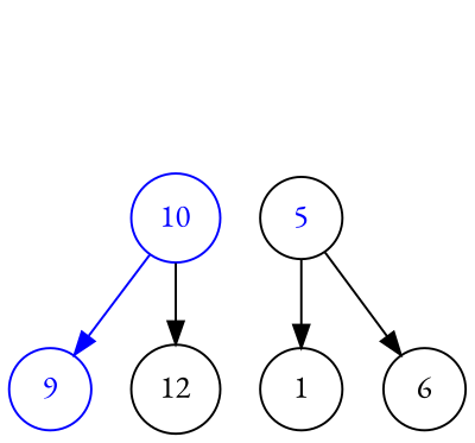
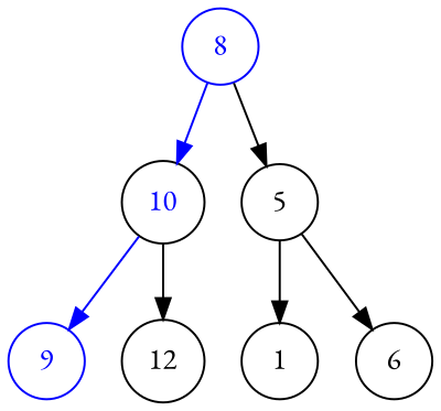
  digraph {
    fontname="EB Garamond"
    ordering=out
    node [fontname="EB Garamond" shape=circle]
    edge [fontname="EB Garamond"]
-   10 [color=blue fontcolor=blue]
-   5 [fontcolor=blue]
+   8 [color=blue fontcolor=blue]
+   10 [color=black fontcolor=blue]
+   5
    9 [color=blue fontcolor=blue]
    12
    n6 [label=1]
    6
+   8 -> 10 [color=blue]
+   8 -> 5
    10 -> 9 [color=blue]
    10 -> 12
    5 -> n6
    5 -> 6
  }
